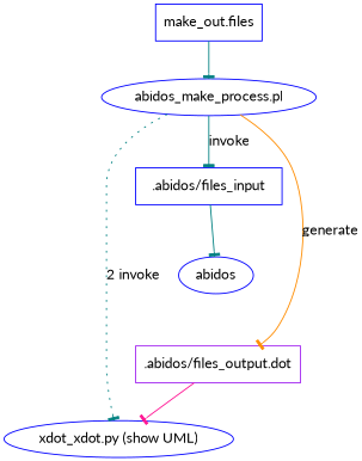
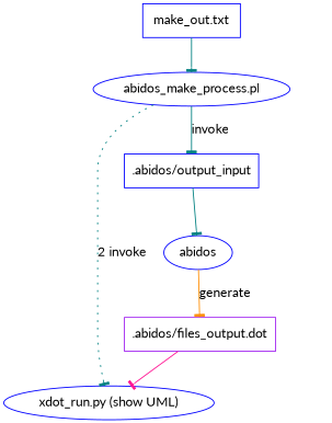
  digraph {
    fontname=Lato
    node [color=blue fontname=Lato]
    edge [arrowhead=tee color=teal fontname=Lato]
-   "make_out.txt" [shape=box label="make_out.files"]
+   "make_out.txt" [shape=box]
    "abidos_make_process.pl"
-   "xdot_run.py (show UML)" [label="xdot_xdot.py (show UML)"]
-   ".abidos/files_input" [shape=box]
+   "xdot_run.py (show UML)"
+   ".abidos/files_input" [shape=box label=".abidos/output_input"]
    ".abidos/files_output.dot" [color=purple shape=box]
    abidos
    "make_out.txt" -> "abidos_make_process.pl"
    "abidos_make_process.pl" -> "xdot_run.py (show UML)" [label="2 invoke" style=dotted]
    "abidos_make_process.pl" -> ".abidos/files_input" [label=invoke]
    ".abidos/files_input" -> abidos
    ".abidos/files_output.dot" -> "xdot_run.py (show UML)" [color=deeppink]
-   "abidos_make_process.pl" -> ".abidos/files_output.dot" [color=darkorange label=generate]
+   abidos -> ".abidos/files_output.dot" [color=darkorange label=generate]
  }
